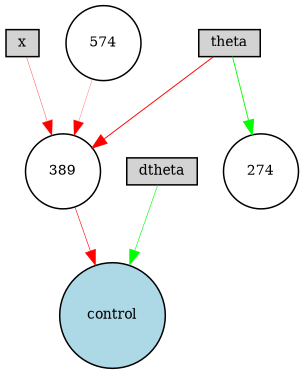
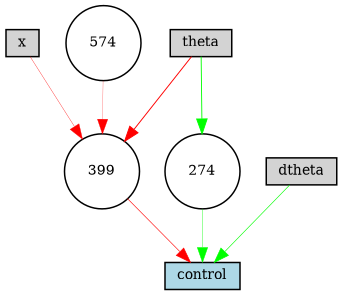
  digraph {
    node [fillcolor=lightgray fontsize=9 shape=circle style=filled]
    edge [color=red style=solid]
    x [height=0.2 shape=box width=0.2]
-   399 [fillcolor=white height=0.2 width=0.2 label=389]
+   399 [fillcolor=white height=0.2 width=0.2]
    574 [fillcolor=white height=0.2 width=0.2]
-   control [fillcolor=lightblue height=0.2 width=0.2]
+   control [fillcolor=lightblue height=0.2 shape=box width=0.2]
    theta [height=0.2 shape=box width=0.2]
    n6 [fillcolor=white height=0.2 label=274 width=0.2]
    dtheta [height=0.2 shape=box width=0.2]
    x -> 399 [penwidth=0.22670020875033278]
    399 -> control [penwidth=0.39938669745163624]
    574 -> 399 [penwidth=0.1563058709177343]
    theta -> 399 [penwidth=0.6340043071263786]
    theta -> n6 [color=green penwidth=0.5984913530650636]
+   n6 -> control [color=green penwidth=0.2628550827818086]
    dtheta -> control [color=green penwidth=0.40972619538046784]
  }
